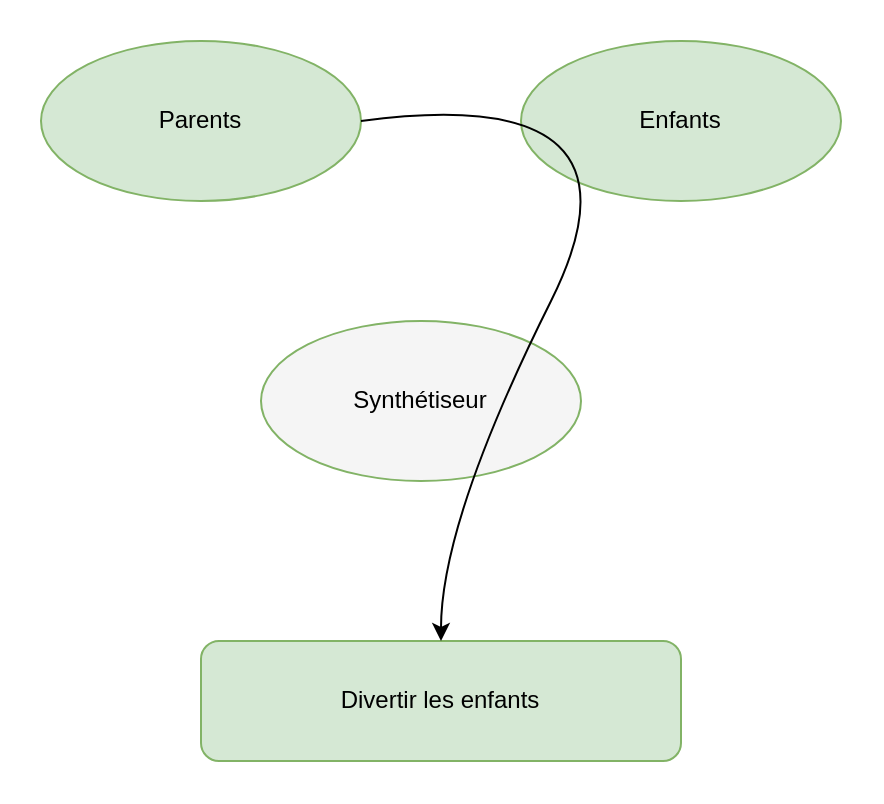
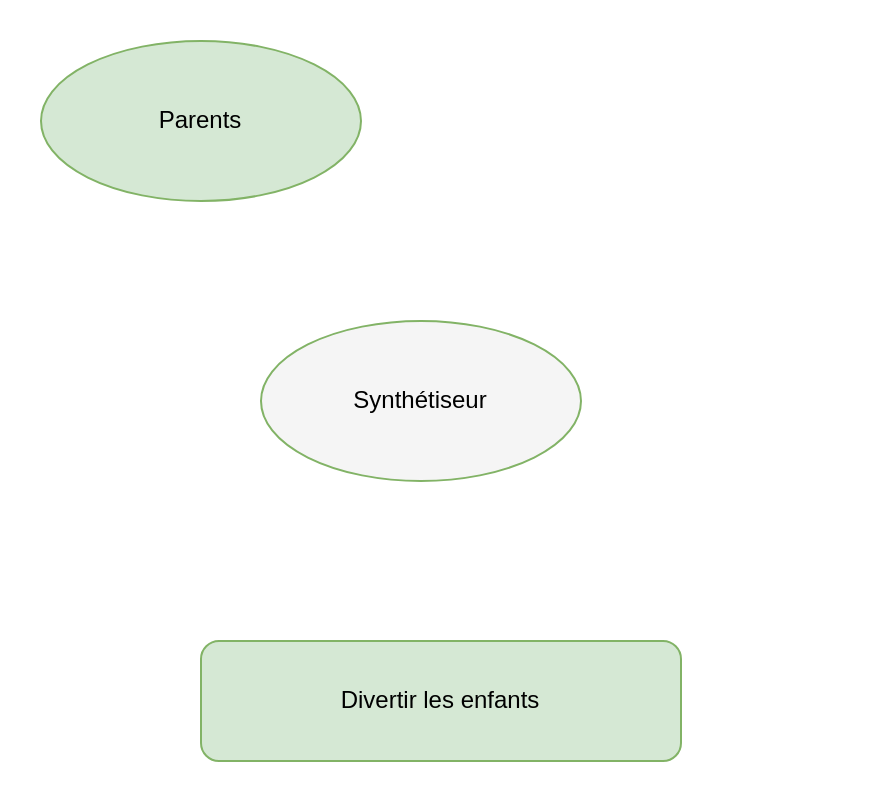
  <mxCell id="0" />
  <mxCell id="1" parent="0" />
  <mxCell id="2" value="Parents" style="ellipse;whiteSpace=wrap;html=1;fillColor=#d5e8d4;strokeColor=#82b366;" vertex="1" parent="1"><mxGeometry x="20" y="20" width="160" height="80" as="geometry" /></mxCell>
- <mxCell id="3" value="Enfants" style="ellipse;whiteSpace=wrap;html=1;fillColor=#d5e8d4;strokeColor=#82b366;" vertex="1" parent="1"><mxGeometry x="260" y="20" width="160" height="80" as="geometry" /></mxCell>
  <mxCell id="4" value="Synthétiseur" style="ellipse;whiteSpace=wrap;html=1;fillColor=#f5f5f5;strokeColor=#82b366;" vertex="1" parent="1"><mxGeometry x="130" y="160" width="160" height="80" as="geometry" /></mxCell>
  <mxCell id="5" value="Divertir les enfants" style="rounded=1;whiteSpace=wrap;html=1;fillColor=#d5e8d4;strokeColor=#82b366;" vertex="1" parent="1"><mxGeometry x="100" y="320" width="240" height="60" as="geometry" /></mxCell>
- <mxCell id="6" value="" style="curved=1;endArrow=classic;html=1;rounded=0;exitX=1;exitY=0.5;exitDx=0;exitDy=0;entryX=0.5;entryY=0;entryDx=0;entryDy=0;" edge="1" parent="1" source="2" target="5"><mxGeometry width="50" height="50" relative="1" as="geometry"><mxPoint x="380" y="230" as="sourcePoint" /><mxPoint x="480" y="310" as="targetPoint" /><Array as="points"><mxPoint x="330" y="40" /><mxPoint x="220" y="260" /></Array></mxGeometry></mxCell>
